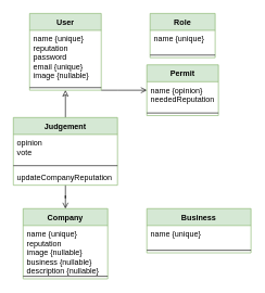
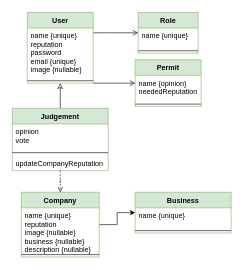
  <mxCell id="0" />
  <mxCell id="1" parent="0" />
+ <mxCell id="2" style="edgeStyle=orthogonalEdgeStyle;rounded=0;orthogonalLoop=1;jettySize=auto;html=1;endArrow=open;endFill=0;strokeWidth=1;endSize=7;" parent="1" source="4" target="7" edge="1"><mxGeometry relative="1" as="geometry"><Array as="points"><mxPoint x="180" y="54" /><mxPoint x="180" y="54" /></Array></mxGeometry></mxCell>
  <mxCell id="3" style="edgeStyle=orthogonalEdgeStyle;rounded=0;orthogonalLoop=1;jettySize=auto;html=1;endArrow=open;endFill=0;endSize=7;strokeWidth=1;" parent="1" source="4" target="20" edge="1"><mxGeometry relative="1" as="geometry"><Array as="points"><mxPoint x="180" y="138" /><mxPoint x="180" y="138" /></Array></mxGeometry></mxCell>
  <mxCell id="4" value="User" style="swimlane;fontStyle=1;align=center;verticalAlign=top;childLayout=stackLayout;horizontal=1;startSize=26;horizontalStack=0;resizeParent=1;resizeParentMax=0;resizeLast=0;collapsible=1;marginBottom=0;fillColor=#d5e8d4;strokeColor=#82b366;" parent="1" vertex="1"><mxGeometry x="45" width="110" height="118" as="geometry" y="20" /></mxCell>
  <mxCell id="5" value="name {unique}&#10;reputation&#10;password&#10;email {unique}&#10;image {nullable}&#10;" style="text;strokeColor=none;fillColor=none;align=left;verticalAlign=top;spacingLeft=4;spacingRight=4;overflow=hidden;rotatable=0;points=[[0,0.5],[1,0.5]];portConstraint=eastwest;" parent="4" vertex="1"><mxGeometry y="26" width="110" height="84" as="geometry" /></mxCell>
  <mxCell id="6" value="" style="line;strokeWidth=1;fillColor=none;align=left;verticalAlign=middle;spacingTop=-1;spacingLeft=3;spacingRight=3;rotatable=0;labelPosition=right;points=[];portConstraint=eastwest;" parent="4" vertex="1"><mxGeometry y="110" width="110" height="8" as="geometry" /></mxCell>
  <mxCell id="7" value="Role" style="swimlane;fontStyle=1;align=center;verticalAlign=top;childLayout=stackLayout;horizontal=1;startSize=26;horizontalStack=0;resizeParent=1;resizeParentMax=0;resizeLast=0;collapsible=1;marginBottom=0;fillColor=#d5e8d4;strokeColor=#82b366;" parent="1" vertex="1"><mxGeometry x="230" width="100" height="68" as="geometry" y="20" /></mxCell>
  <mxCell id="8" value="name {unique}&#10;" style="text;strokeColor=none;fillColor=none;align=left;verticalAlign=top;spacingLeft=4;spacingRight=4;overflow=hidden;rotatable=0;points=[[0,0.5],[1,0.5]];portConstraint=eastwest;" parent="7" vertex="1"><mxGeometry y="26" width="100" height="34" as="geometry" /></mxCell>
  <mxCell id="9" value="" style="line;strokeWidth=1;fillColor=none;align=left;verticalAlign=middle;spacingTop=-1;spacingLeft=3;spacingRight=3;rotatable=0;labelPosition=right;points=[];portConstraint=eastwest;" parent="7" vertex="1"><mxGeometry y="60" width="100" height="8" as="geometry" /></mxCell>
+ <mxCell id="10" style="edgeStyle=orthogonalEdgeStyle;rounded=0;orthogonalLoop=1;jettySize=auto;html=1;" parent="1" source="11" target="23" edge="1"><mxGeometry relative="1" as="geometry" /></mxCell>
  <mxCell id="11" value="Company" style="swimlane;fontStyle=1;align=center;verticalAlign=top;childLayout=stackLayout;horizontal=1;startSize=26;horizontalStack=0;resizeParent=1;resizeParentMax=0;resizeLast=0;collapsible=1;marginBottom=0;fillColor=#d5e8d4;strokeColor=#82b366;" parent="1" vertex="1"><mxGeometry x="35" y="320" width="130" height="108" as="geometry" /></mxCell>
  <mxCell id="12" value="name {unique}&#10;reputation&#10;image {nullable}&#10;business {nullable}&#10;description {nullable}&#10;" style="text;strokeColor=none;fillColor=none;align=left;verticalAlign=top;spacingLeft=4;spacingRight=4;overflow=hidden;rotatable=0;points=[[0,0.5],[1,0.5]];portConstraint=eastwest;" parent="11" vertex="1"><mxGeometry y="26" width="130" height="74" as="geometry" /></mxCell>
  <mxCell id="13" value="" style="line;strokeWidth=1;fillColor=none;align=left;verticalAlign=middle;spacingTop=-1;spacingLeft=3;spacingRight=3;rotatable=0;labelPosition=right;points=[];portConstraint=eastwest;" parent="11" vertex="1"><mxGeometry y="100" width="130" height="8" as="geometry" /></mxCell>
  <mxCell id="14" style="edgeStyle=orthogonalEdgeStyle;rounded=0;orthogonalLoop=1;jettySize=auto;html=1;endArrow=classic;endFill=0;endSize=7;strokeWidth=1;" parent="1" source="16" target="4" edge="1"><mxGeometry relative="1" as="geometry"><mxPoint x="100" y="210" as="sourcePoint" /></mxGeometry></mxCell>
- <mxCell id="15" style="edgeStyle=orthogonalEdgeStyle;rounded=0;orthogonalLoop=1;jettySize=auto;html=1;endArrow=open;endFill=0;endSize=7;strokeWidth=1;" parent="1" source="16" target="11" edge="1"><mxGeometry relative="1" as="geometry"><mxPoint x="100" y="296" as="sourcePoint" /></mxGeometry></mxCell>
+ <mxCell id="15" style="edgeStyle=orthogonalEdgeStyle;rounded=0;orthogonalLoop=1;jettySize=auto;html=1;endArrow=open;endFill=0;endSize=7;strokeWidth=1;dashed=1;" parent="1" source="16" target="11" edge="1"><mxGeometry relative="1" as="geometry"><mxPoint x="100" y="296" as="sourcePoint" /></mxGeometry></mxCell>
  <mxCell id="16" value="Judgement" style="swimlane;fontStyle=1;align=center;verticalAlign=top;childLayout=stackLayout;horizontal=1;startSize=26;horizontalStack=0;resizeParent=1;resizeParentMax=0;resizeLast=0;collapsible=1;marginBottom=0;fillColor=#d5e8d4;strokeColor=#82b366;" parent="1" vertex="1"><mxGeometry y="180" width="160" height="104" as="geometry" x="20" /></mxCell>
  <mxCell id="17" value="opinion&#10;vote" style="text;strokeColor=none;fillColor=none;align=left;verticalAlign=top;spacingLeft=4;spacingRight=4;overflow=hidden;rotatable=0;points=[[0,0.5],[1,0.5]];portConstraint=eastwest;" parent="16" vertex="1"><mxGeometry y="26" width="160" height="44" as="geometry" /></mxCell>
  <mxCell id="18" value="" style="line;strokeWidth=1;fillColor=none;align=left;verticalAlign=middle;spacingTop=-1;spacingLeft=3;spacingRight=3;rotatable=0;labelPosition=right;points=[];portConstraint=eastwest;" parent="16" vertex="1"><mxGeometry y="70" width="160" height="8" as="geometry" /></mxCell>
  <mxCell id="19" value="updateCompanyReputation" style="text;strokeColor=none;fillColor=none;align=left;verticalAlign=top;spacingLeft=4;spacingRight=4;overflow=hidden;rotatable=0;points=[[0,0.5],[1,0.5]];portConstraint=eastwest;" parent="16" vertex="1"><mxGeometry y="78" width="160" height="26" as="geometry" /></mxCell>
  <mxCell id="20" value="Permit" style="swimlane;fontStyle=1;align=center;verticalAlign=top;childLayout=stackLayout;horizontal=1;startSize=26;horizontalStack=0;resizeParent=1;resizeParentMax=0;resizeLast=0;collapsible=1;marginBottom=0;fillColor=#d5e8d4;strokeColor=#82b366;" parent="1" vertex="1"><mxGeometry x="225" y="99" width="110" height="78" as="geometry" /></mxCell>
  <mxCell id="21" value="name {opinion}&#10;neededReputation&#10;" style="text;strokeColor=none;fillColor=none;align=left;verticalAlign=top;spacingLeft=4;spacingRight=4;overflow=hidden;rotatable=0;points=[[0,0.5],[1,0.5]];portConstraint=eastwest;" parent="20" vertex="1"><mxGeometry y="26" width="110" height="44" as="geometry" /></mxCell>
  <mxCell id="22" value="" style="line;strokeWidth=1;fillColor=none;align=left;verticalAlign=middle;spacingTop=-1;spacingLeft=3;spacingRight=3;rotatable=0;labelPosition=right;points=[];portConstraint=eastwest;" parent="20" vertex="1"><mxGeometry y="70" width="110" height="8" as="geometry" /></mxCell>
  <mxCell id="23" value="Business" style="swimlane;fontStyle=1;align=center;verticalAlign=top;childLayout=stackLayout;horizontal=1;startSize=26;horizontalStack=0;resizeParent=1;resizeParentMax=0;resizeLast=0;collapsible=1;marginBottom=0;fillColor=#d5e8d4;strokeColor=#82b366;" parent="1" vertex="1"><mxGeometry x="225" y="320" width="160" height="68" as="geometry" /></mxCell>
  <mxCell id="24" value="name {unique}" style="text;strokeColor=none;fillColor=none;align=left;verticalAlign=top;spacingLeft=4;spacingRight=4;overflow=hidden;rotatable=0;points=[[0,0.5],[1,0.5]];portConstraint=eastwest;" parent="23" vertex="1"><mxGeometry y="26" width="160" height="34" as="geometry" /></mxCell>
  <mxCell id="25" value="" style="line;strokeWidth=1;fillColor=none;align=left;verticalAlign=middle;spacingTop=-1;spacingLeft=3;spacingRight=3;rotatable=0;labelPosition=right;points=[];portConstraint=eastwest;" parent="23" vertex="1"><mxGeometry y="60" width="160" height="8" as="geometry" /></mxCell>
